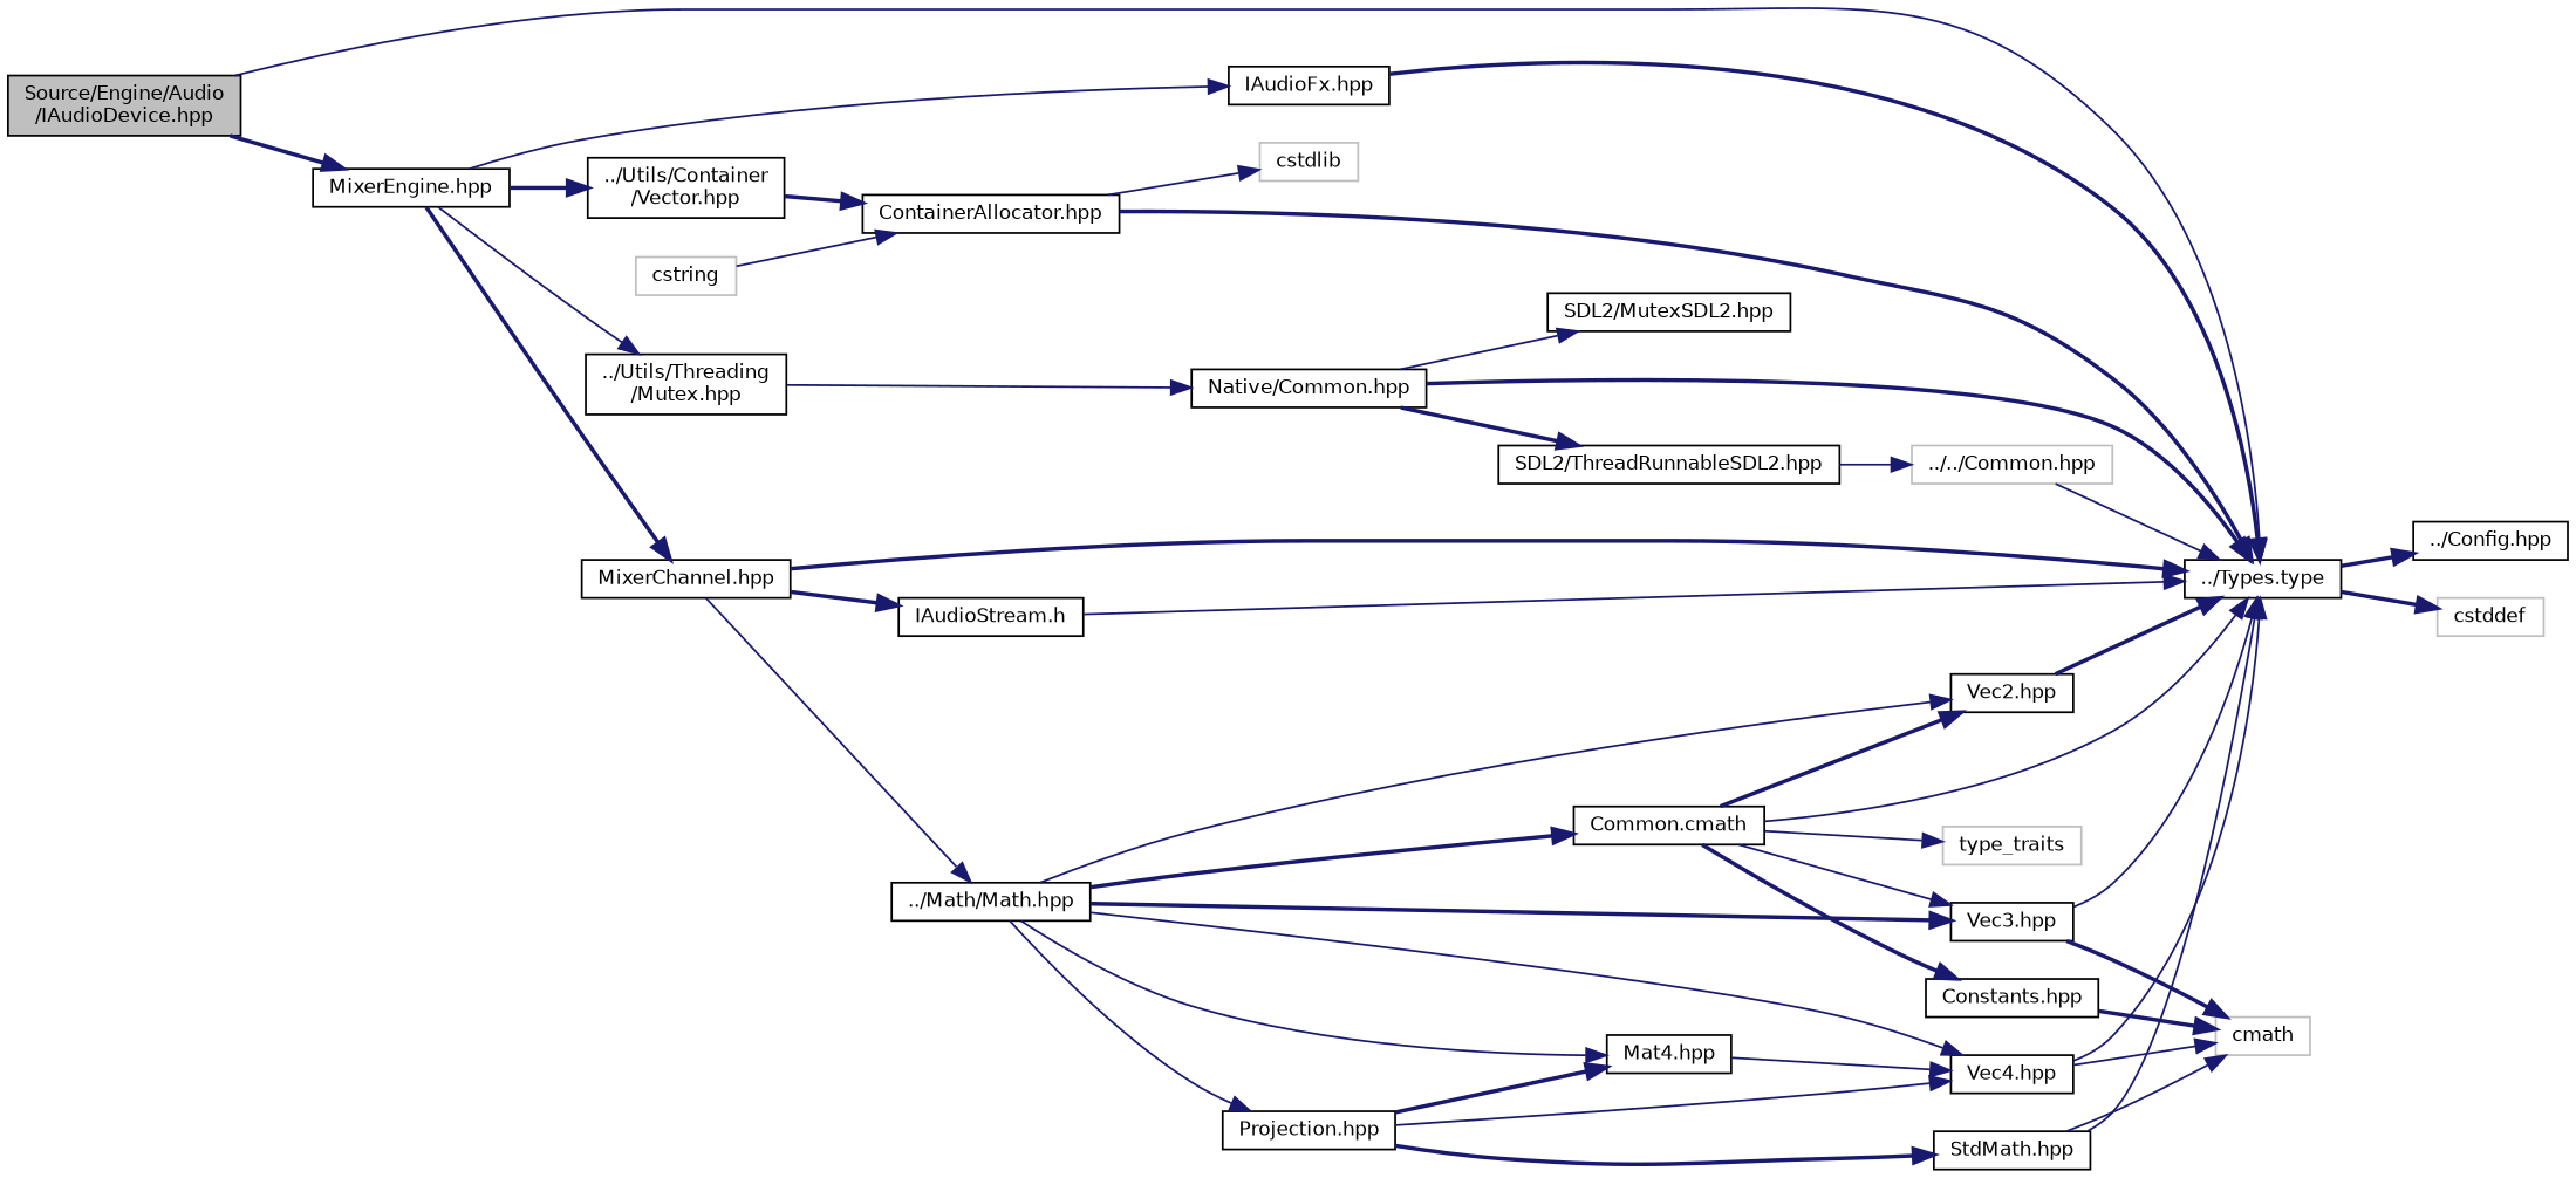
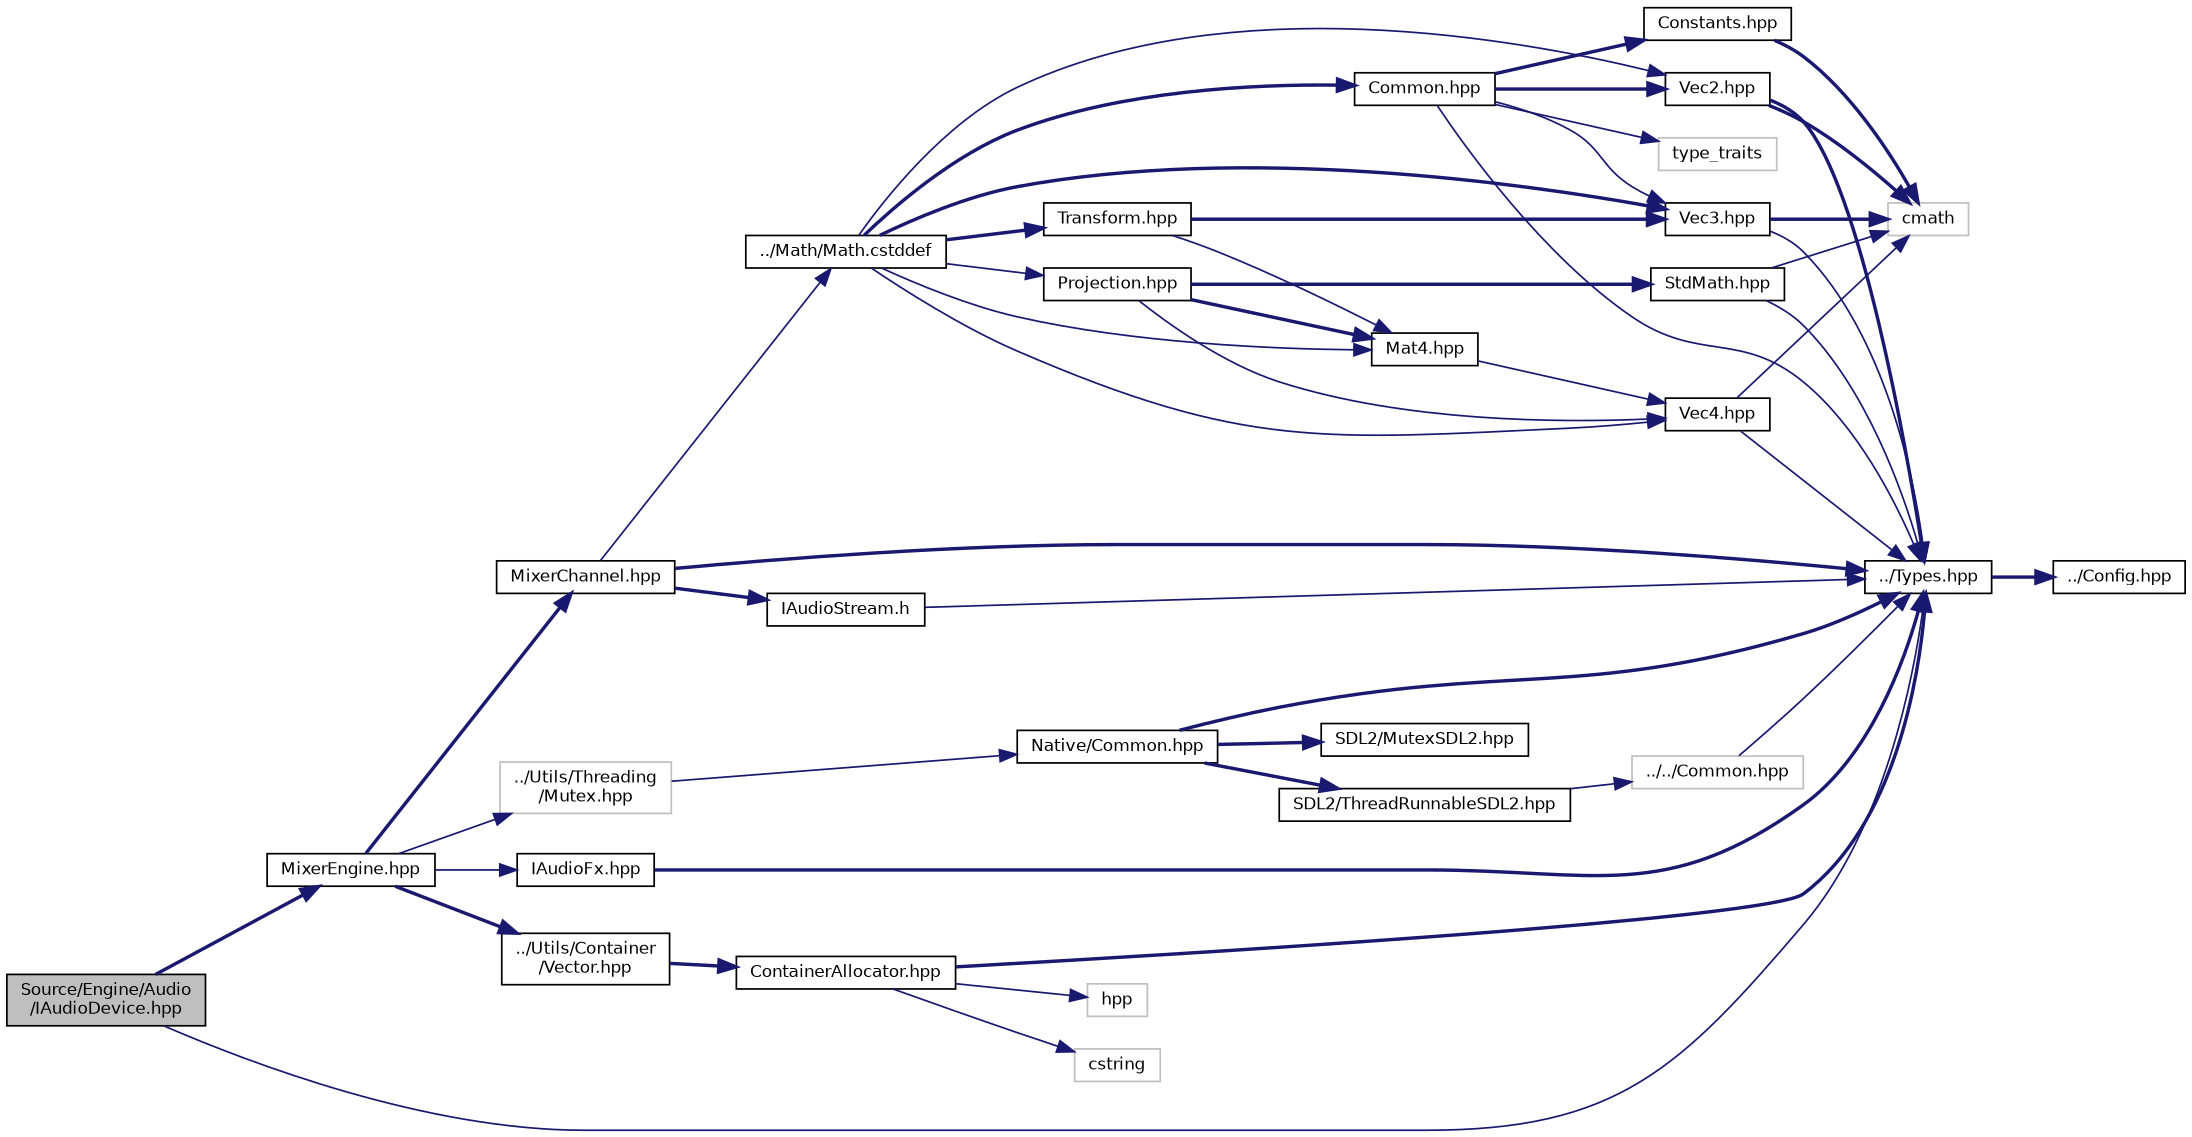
  digraph {
    rankdir=LR
    node [color=black fillcolor=white fontname=Helvetica fontsize=10 shape=record style=filled]
    edge [color=midnightblue fontname=Helvetica fontsize=10 labelfontname=Helvetica labelfontsize=10 style=solid]
    n1 [fillcolor=grey75 fontcolor=black height=0.2 label="Source/Engine/Audio\l/IAudioDevice.hpp" width=0.4]
-   n2 [height=0.2 label="../Types.type" width=0.4]
+   n2 [height=0.2 label="../Types.hpp" width=0.4]
    n3 [height=0.2 label="MixerEngine.hpp" width=0.4]
    n4 [height=0.2 label="../Config.hpp" width=0.4]
-   n5 [color=grey75 height=0.2 label=cstddef width=0.4]
    n6 [height=0.2 label="MixerChannel.hpp" width=0.4]
    n7 [height=0.2 label="IAudioFx.hpp" width=0.4]
    n8 [height=0.2 label="../Utils/Container\l/Vector.hpp" width=0.4]
-   n9 [height=0.2 label="../Utils/Threading\l/Mutex.hpp" width=0.4]
-   n10 [height=0.2 label="../Math/Math.hpp" width=0.4]
+   n9 [color=grey75 height=0.2 label="../Utils/Threading\l/Mutex.hpp" width=0.4]
+   n10 [height=0.2 label="../Math/Math.cstddef" width=0.4]
    n11 [height=0.2 label="IAudioStream.h" width=0.4]
    n12 [height=0.2 label="ContainerAllocator.hpp" width=0.4]
    n13 [height=0.2 label="Native/Common.hpp" width=0.4]
-   n14 [height=0.2 label="Common.cmath" width=0.4]
+   n14 [height=0.2 label="Common.hpp" width=0.4]
    n15 [height=0.2 label="Vec2.hpp" width=0.4]
    n16 [height=0.2 label="Vec3.hpp" width=0.4]
    n17 [height=0.2 label="Vec4.hpp" width=0.4]
    n18 [height=0.2 label="Mat4.hpp" width=0.4]
    n19 [height=0.2 label="Projection.hpp" width=0.4]
+   n20 [height=0.2 label="Transform.hpp" width=0.4]
    n21 [height=0.2 label="Constants.hpp" width=0.4]
    n22 [color=grey75 height=0.2 label=type_traits width=0.4]
    n23 [color=grey75 height=0.2 label=cmath width=0.4]
    n24 [height=0.2 label="StdMath.hpp" width=0.4]
-   n25 [color=grey75 height=0.2 label=cstdlib width=0.4]
+   n25 [color=grey75 height=0.2 label=hpp width=0.4]
    n26 [color=grey75 height=0.2 label=cstring width=0.4]
    n27 [height=0.2 label="SDL2/MutexSDL2.hpp" width=0.4]
    n28 [height=0.2 label="SDL2/ThreadRunnableSDL2.hpp" width=0.4]
    n29 [color=grey75 height=0.2 label="../../Common.hpp" width=0.4]
    n1 -> n2
    n1 -> n3 [style=bold]
    n2 -> n4 [style=bold]
-   n2 -> n5 [style=bold]
    n3 -> n6 [style=bold]
    n3 -> n7
    n3 -> n8 [style=bold]
    n3 -> n9
    n6 -> n2 [style=bold]
    n6 -> n10
    n6 -> n11 [style=bold]
    n7 -> n2 [style=bold]
    n8 -> n12 [style=bold]
    n9 -> n13
    n10 -> n14 [style=bold]
    n10 -> n15
    n10 -> n16 [style=bold]
    n10 -> n17
    n10 -> n18
    n10 -> n19
+   n10 -> n20 [style=bold]
    n11 -> n2
    n12 -> n2 [style=bold]
    n12 -> n25
-   n26 -> n12
+   n12 -> n26
    n13 -> n2 [style=bold]
-   n13 -> n27
+   n13 -> n27 [style=bold]
    n13 -> n28 [style=bold]
    n14 -> n2
    n14 -> n15 [style=bold]
    n14 -> n16
    n14 -> n21 [style=bold]
    n14 -> n22
    n15 -> n2 [style=bold]
+   n15 -> n23 [style=bold]
    n16 -> n2
    n16 -> n23 [style=bold]
    n17 -> n2
    n17 -> n23
    n18 -> n17
    n19 -> n17
    n19 -> n18 [style=bold]
    n19 -> n24 [style=bold]
+   n20 -> n16 [style=bold]
+   n20 -> n18
    n21 -> n23 [style=bold]
    n24 -> n2
    n24 -> n23
    n28 -> n29
    n29 -> n2
  }
